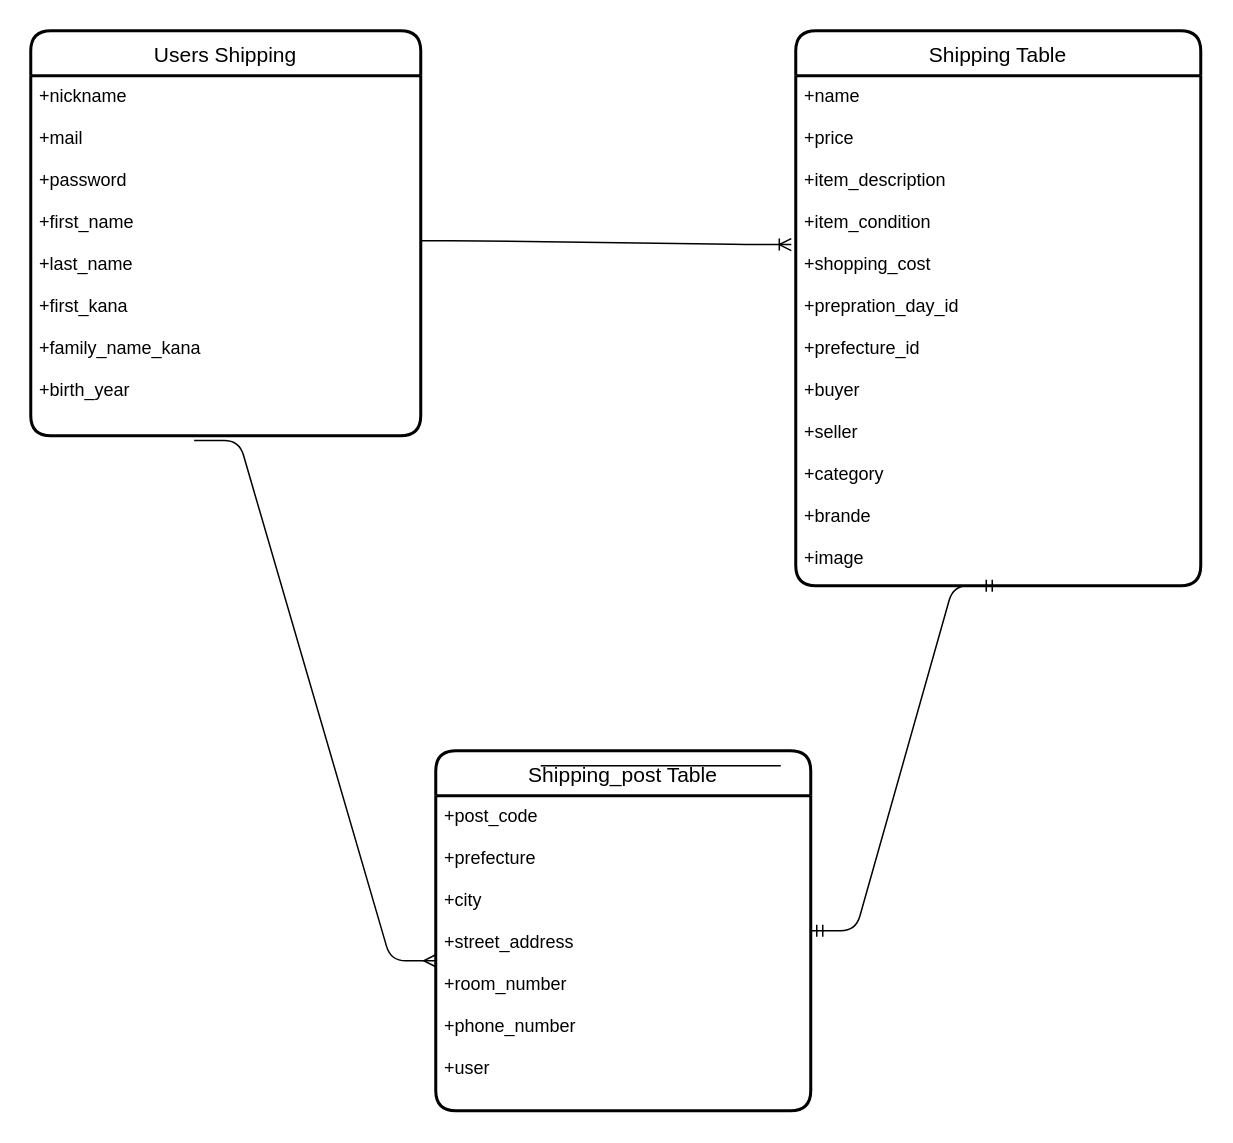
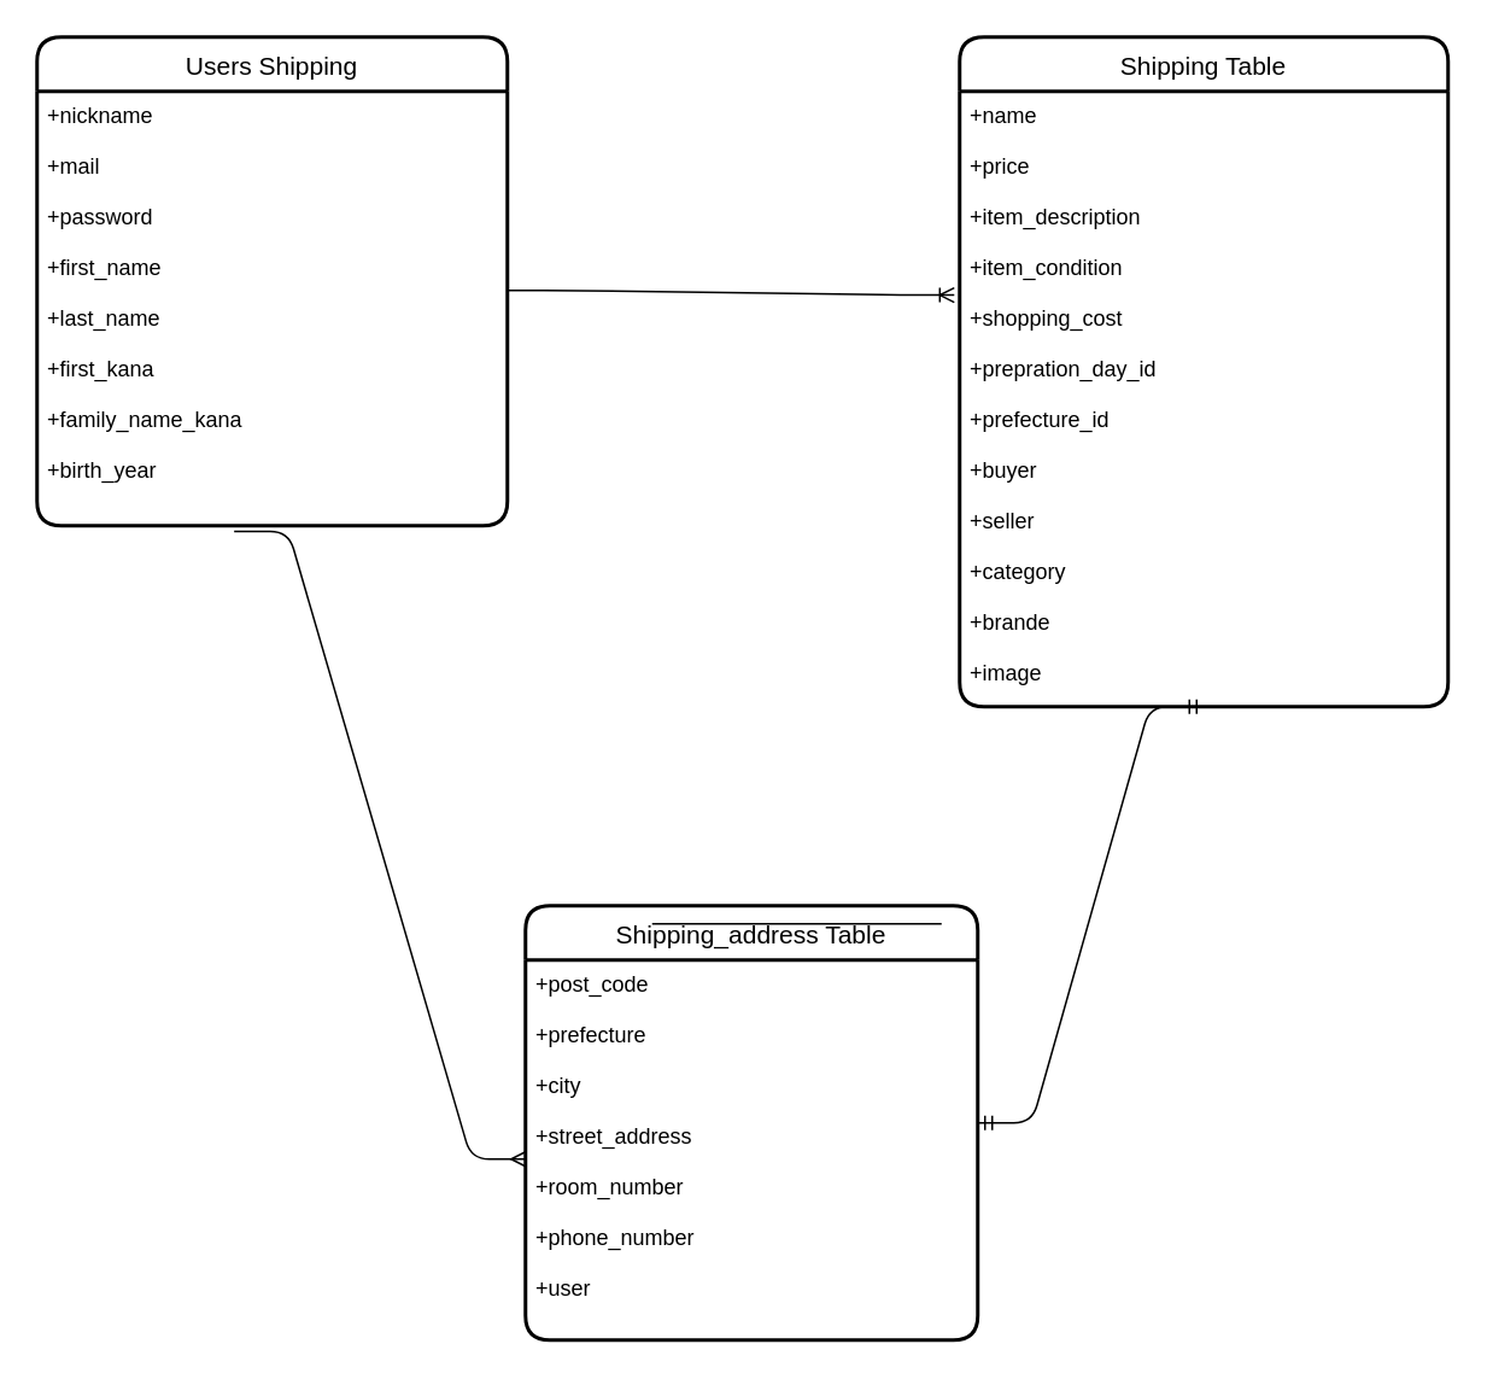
  <mxCell id="0" />
  <mxCell id="1" parent="0" />
  <mxCell id="2" value="Users Shipping" style="swimlane;childLayout=stackLayout;horizontal=1;startSize=30;horizontalStack=0;rounded=1;fontSize=14;fontStyle=0;strokeWidth=2;resizeParent=0;resizeLast=1;shadow=0;dashed=0;align=center;" vertex="1" parent="1"><mxGeometry x="20" y="20" width="260" height="270" as="geometry" /></mxCell>
  <mxCell id="3" value="+nickname&#10;&#10;+mail&#10;&#10;+password&#10;&#10;+first_name&#10;&#10;+last_name&#10;&#10;+first_kana&#10;&#10;+family_name_kana&#10;&#10;+birth_year" style="align=left;strokeColor=none;fillColor=none;spacingLeft=4;fontSize=12;verticalAlign=top;resizable=0;rotatable=0;part=1;" vertex="1" parent="2"><mxGeometry y="30" width="260" height="240" as="geometry" /></mxCell>
  <mxCell id="4" value="Shipping Table" style="swimlane;childLayout=stackLayout;horizontal=1;startSize=30;horizontalStack=0;rounded=1;fontSize=14;fontStyle=0;strokeWidth=2;resizeParent=0;resizeLast=1;shadow=0;dashed=0;align=center;" vertex="1" parent="1"><mxGeometry x="530" y="20" width="270" height="370" as="geometry" /></mxCell>
  <mxCell id="5" value="+name&#10;&#10;+price&#10;&#10;+item_description&#10;&#10;+item_condition&#10;&#10;+shopping_cost&#10;&#10;+prepration_day_id&#10;&#10;+prefecture_id&#10;&#10;+buyer&#10;&#10;+seller&#10;&#10;+category&#10;&#10;+brande&#10;&#10;+image" style="align=left;strokeColor=none;fillColor=none;spacingLeft=4;fontSize=12;verticalAlign=top;resizable=0;rotatable=0;part=1;" vertex="1" parent="4"><mxGeometry y="30" width="270" height="340" as="geometry" /></mxCell>
- <mxCell id="6" value="Shipping_post Table" style="swimlane;childLayout=stackLayout;horizontal=1;startSize=30;horizontalStack=0;rounded=1;fontSize=14;fontStyle=0;strokeWidth=2;resizeParent=0;resizeLast=1;shadow=0;dashed=0;align=center;" vertex="1" parent="1"><mxGeometry x="290" y="500" width="250" height="240" as="geometry" /></mxCell>
+ <mxCell id="6" value="Shipping_address Table" style="swimlane;childLayout=stackLayout;horizontal=1;startSize=30;horizontalStack=0;rounded=1;fontSize=14;fontStyle=0;strokeWidth=2;resizeParent=0;resizeLast=1;shadow=0;dashed=0;align=center;" vertex="1" parent="1"><mxGeometry x="290" y="500" width="250" height="240" as="geometry" /></mxCell>
  <mxCell id="7" value="+post_code&#10;&#10;+prefecture&#10;&#10;+city&#10;&#10;+street_address&#10;&#10;+room_number&#10;&#10;+phone_number&#10;&#10;+user" style="align=left;strokeColor=none;fillColor=none;spacingLeft=4;fontSize=12;verticalAlign=top;resizable=0;rotatable=0;part=1;" vertex="1" parent="6"><mxGeometry y="30" width="250" height="210" as="geometry" /></mxCell>
  <mxCell id="8" value="" style="edgeStyle=entityRelationEdgeStyle;fontSize=12;html=1;endArrow=ERoneToMany;entryX=-0.011;entryY=0.331;entryDx=0;entryDy=0;entryPerimeter=0;" edge="1" parent="1" target="5"><mxGeometry width="100" height="100" relative="1" as="geometry"><mxPoint x="280" y="160" as="sourcePoint" /><mxPoint x="510" y="160" as="targetPoint" /></mxGeometry></mxCell>
  <mxCell id="9" value="" style="edgeStyle=entityRelationEdgeStyle;fontSize=12;html=1;endArrow=ERmany;exitX=0.419;exitY=1.013;exitDx=0;exitDy=0;exitPerimeter=0;" edge="1" parent="1" source="3"><mxGeometry width="100" height="100" relative="1" as="geometry"><mxPoint x="130" y="300" as="sourcePoint" /><mxPoint x="290" y="640" as="targetPoint" /></mxGeometry></mxCell>
  <mxCell id="10" value="" style="endArrow=none;html=1;rounded=0;" edge="1" parent="1"><mxGeometry relative="1" as="geometry"><mxPoint x="360" y="510" as="sourcePoint" /><mxPoint x="520" y="510" as="targetPoint" /></mxGeometry></mxCell>
  <mxCell id="11" value="" style="edgeStyle=entityRelationEdgeStyle;fontSize=12;html=1;endArrow=ERmandOne;startArrow=ERmandOne;entryX=0.5;entryY=1;entryDx=0;entryDy=0;" edge="1" parent="1" target="5"><mxGeometry width="100" height="100" relative="1" as="geometry"><mxPoint x="540" y="620" as="sourcePoint" /><mxPoint x="630" y="520" as="targetPoint" /></mxGeometry></mxCell>
